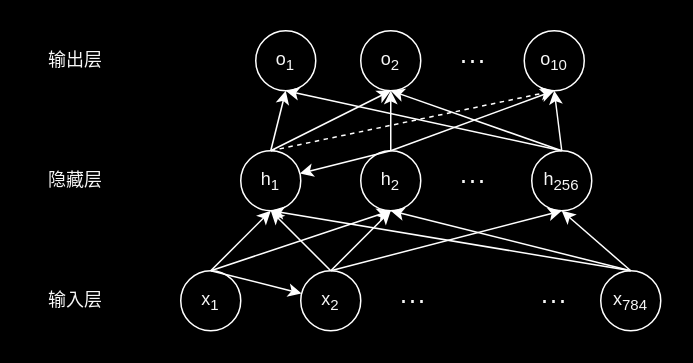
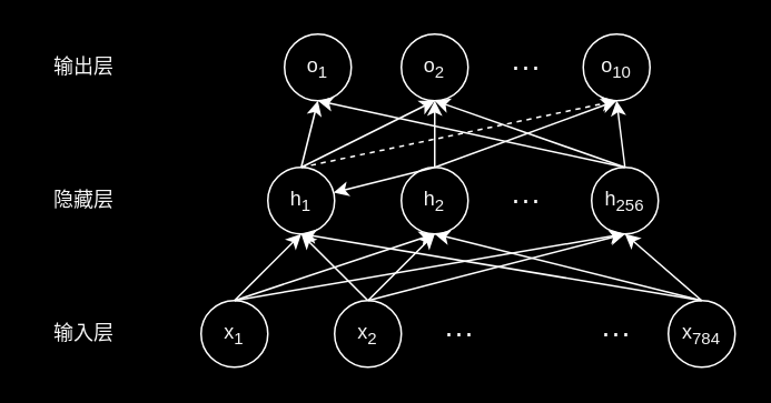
  <mxCell id="0" />
  <mxCell id="1" parent="0" />
  <mxCell id="2" style="rounded=0;orthogonalLoop=1;jettySize=auto;html=1;exitX=0.5;exitY=0;exitDx=0;exitDy=0;entryX=0.5;entryY=1;entryDx=0;entryDy=0;strokeColor=#FFFFFF;fontColor=#F7F7F7;" edge="1" parent="1" source="5" target="17"><mxGeometry relative="1" as="geometry" /></mxCell>
  <mxCell id="3" style="rounded=0;orthogonalLoop=1;jettySize=auto;html=1;exitX=0.5;exitY=0;exitDx=0;exitDy=0;entryX=0.5;entryY=1;entryDx=0;entryDy=0;strokeColor=#FFFFFF;fontColor=#F7F7F7;" edge="1" parent="1" source="5" target="21"><mxGeometry relative="1" as="geometry" /></mxCell>
- <mxCell id="4" style="rounded=0;orthogonalLoop=1;jettySize=auto;html=1;exitX=0.5;exitY=0;exitDx=0;exitDy=0;strokeColor=#FFFFFF;fontColor=#F7F7F7;" edge="1" parent="1" source="5" target="9"><mxGeometry relative="1" as="geometry" /></mxCell>
+ <mxCell id="4" style="rounded=0;orthogonalLoop=1;jettySize=auto;html=1;exitX=0.5;exitY=0;exitDx=0;exitDy=0;entryX=0.5;entryY=1;entryDx=0;entryDy=0;strokeColor=#FFFFFF;fontColor=#F7F7F7;" edge="1" parent="1" source="5" target="25"><mxGeometry relative="1" as="geometry" /></mxCell>
  <mxCell id="5" value="x&lt;sub&gt;1&lt;/sub&gt;" style="ellipse;whiteSpace=wrap;html=1;aspect=fixed;strokeColor=#FFFFFF;fontColor=#F7F7F7;fillColor=none;" vertex="1" parent="1"><mxGeometry x="120" y="180" width="40" height="40" as="geometry" /></mxCell>
  <mxCell id="6" style="rounded=0;orthogonalLoop=1;jettySize=auto;html=1;exitX=0.5;exitY=0;exitDx=0;exitDy=0;strokeColor=#FFFFFF;fontColor=#F7F7F7;" edge="1" parent="1" source="9"><mxGeometry relative="1" as="geometry"><mxPoint x="180" y="140" as="targetPoint" /></mxGeometry></mxCell>
  <mxCell id="7" style="rounded=0;orthogonalLoop=1;jettySize=auto;html=1;exitX=0.5;exitY=0;exitDx=0;exitDy=0;strokeColor=#FFFFFF;fontColor=#F7F7F7;" edge="1" parent="1" source="9"><mxGeometry relative="1" as="geometry"><mxPoint x="260" y="140" as="targetPoint" /></mxGeometry></mxCell>
  <mxCell id="8" style="rounded=0;orthogonalLoop=1;jettySize=auto;html=1;exitX=0.5;exitY=0;exitDx=0;exitDy=0;entryX=0.5;entryY=1;entryDx=0;entryDy=0;strokeColor=#FFFFFF;fontColor=#F7F7F7;" edge="1" parent="1" source="9" target="25"><mxGeometry relative="1" as="geometry" /></mxCell>
  <mxCell id="9" value="x&lt;sub&gt;2&lt;/sub&gt;" style="ellipse;whiteSpace=wrap;html=1;aspect=fixed;strokeColor=#FFFFFF;fontColor=#F7F7F7;fillColor=none;" vertex="1" parent="1"><mxGeometry x="200" y="180" width="40" height="40" as="geometry" /></mxCell>
  <mxCell id="10" style="rounded=0;orthogonalLoop=1;jettySize=auto;html=1;exitX=0.5;exitY=0;exitDx=0;exitDy=0;entryX=0.5;entryY=1;entryDx=0;entryDy=0;strokeColor=#FFFFFF;fontColor=#F7F7F7;" edge="1" parent="1" source="13" target="17"><mxGeometry relative="1" as="geometry" /></mxCell>
  <mxCell id="11" style="rounded=0;orthogonalLoop=1;jettySize=auto;html=1;exitX=0.5;exitY=0;exitDx=0;exitDy=0;entryX=0.5;entryY=1;entryDx=0;entryDy=0;strokeColor=#FFFFFF;fontColor=#F7F7F7;" edge="1" parent="1" source="13" target="21"><mxGeometry relative="1" as="geometry" /></mxCell>
  <mxCell id="12" style="rounded=0;orthogonalLoop=1;jettySize=auto;html=1;exitX=0.5;exitY=0;exitDx=0;exitDy=0;entryX=0.5;entryY=1;entryDx=0;entryDy=0;strokeColor=#FFFFFF;fontColor=#F7F7F7;" edge="1" parent="1" source="13" target="25"><mxGeometry relative="1" as="geometry" /></mxCell>
  <mxCell id="13" value="x&lt;sub&gt;784&lt;/sub&gt;" style="ellipse;whiteSpace=wrap;html=1;aspect=fixed;strokeColor=#FFFFFF;fontColor=#F7F7F7;fillColor=none;" vertex="1" parent="1"><mxGeometry x="400" y="180" width="40" height="40" as="geometry" /></mxCell>
  <mxCell id="14" style="rounded=0;orthogonalLoop=1;jettySize=auto;html=1;exitX=0.5;exitY=0;exitDx=0;exitDy=0;entryX=0.5;entryY=1;entryDx=0;entryDy=0;strokeColor=#FFFFFF;fontColor=#F7F7F7;" edge="1" parent="1" source="17" target="29"><mxGeometry relative="1" as="geometry" /></mxCell>
  <mxCell id="15" style="rounded=0;orthogonalLoop=1;jettySize=auto;html=1;exitX=0.5;exitY=0;exitDx=0;exitDy=0;entryX=0.5;entryY=1;entryDx=0;entryDy=0;strokeColor=#FFFFFF;fontColor=#F7F7F7;" edge="1" parent="1" source="17" target="30"><mxGeometry relative="1" as="geometry" /></mxCell>
  <mxCell id="16" style="rounded=0;orthogonalLoop=1;jettySize=auto;html=1;exitX=0.5;exitY=0;exitDx=0;exitDy=0;entryX=0.5;entryY=1;entryDx=0;entryDy=0;strokeColor=#FFFFFF;fontColor=#F7F7F7;dashed=1;" edge="1" parent="1" source="17" target="31"><mxGeometry relative="1" as="geometry" /></mxCell>
  <mxCell id="17" value="h&lt;sub&gt;1&lt;/sub&gt;" style="ellipse;whiteSpace=wrap;html=1;aspect=fixed;strokeColor=#FFFFFF;fontColor=#F7F7F7;fillColor=none;" vertex="1" parent="1"><mxGeometry x="160" y="100" width="40" height="40" as="geometry" /></mxCell>
  <mxCell id="18" style="rounded=0;orthogonalLoop=1;jettySize=auto;html=1;exitX=0.5;exitY=0;exitDx=0;exitDy=0;strokeColor=#FFFFFF;fontColor=#F7F7F7;" edge="1" parent="1" source="21" target="17"><mxGeometry relative="1" as="geometry" /></mxCell>
  <mxCell id="19" style="rounded=0;orthogonalLoop=1;jettySize=auto;html=1;exitX=0.5;exitY=0;exitDx=0;exitDy=0;entryX=0.5;entryY=1;entryDx=0;entryDy=0;strokeColor=#FFFFFF;fontColor=#F7F7F7;" edge="1" parent="1" source="21" target="30"><mxGeometry relative="1" as="geometry" /></mxCell>
  <mxCell id="20" style="rounded=0;orthogonalLoop=1;jettySize=auto;html=1;exitX=0.5;exitY=0;exitDx=0;exitDy=0;entryX=0.5;entryY=1;entryDx=0;entryDy=0;strokeColor=#FFFFFF;fontColor=#F7F7F7;" edge="1" parent="1" source="21" target="31"><mxGeometry relative="1" as="geometry" /></mxCell>
  <mxCell id="21" value="h&lt;sub&gt;2&lt;/sub&gt;" style="ellipse;whiteSpace=wrap;html=1;aspect=fixed;strokeColor=#FFFFFF;fontColor=#F7F7F7;fillColor=none;" vertex="1" parent="1"><mxGeometry x="240" y="100" width="40" height="40" as="geometry" /></mxCell>
  <mxCell id="22" style="rounded=0;orthogonalLoop=1;jettySize=auto;html=1;exitX=0.5;exitY=0;exitDx=0;exitDy=0;entryX=0.5;entryY=1;entryDx=0;entryDy=0;strokeColor=#FFFFFF;fontColor=#F7F7F7;" edge="1" parent="1" source="25" target="29"><mxGeometry relative="1" as="geometry" /></mxCell>
  <mxCell id="23" style="rounded=0;orthogonalLoop=1;jettySize=auto;html=1;exitX=0.5;exitY=0;exitDx=0;exitDy=0;entryX=0.5;entryY=1;entryDx=0;entryDy=0;strokeColor=#FFFFFF;fontColor=#F7F7F7;" edge="1" parent="1" source="25" target="30"><mxGeometry relative="1" as="geometry" /></mxCell>
  <mxCell id="24" style="rounded=0;orthogonalLoop=1;jettySize=auto;html=1;exitX=0.5;exitY=0;exitDx=0;exitDy=0;entryX=0.5;entryY=1;entryDx=0;entryDy=0;strokeColor=#FFFFFF;fontColor=#F7F7F7;" edge="1" parent="1" source="25" target="31"><mxGeometry relative="1" as="geometry" /></mxCell>
  <mxCell id="25" value="h&lt;sub&gt;256&lt;/sub&gt;" style="ellipse;whiteSpace=wrap;html=1;aspect=fixed;strokeColor=#FFFFFF;fontColor=#F7F7F7;fillColor=none;" vertex="1" parent="1"><mxGeometry x="354" y="100" width="40" height="40" as="geometry" /></mxCell>
  <mxCell id="26" value="&lt;font style=&quot;font-size: 18px;&quot;&gt;···&lt;/font&gt;" style="text;strokeColor=none;align=center;fillColor=none;html=1;verticalAlign=middle;whiteSpace=wrap;rounded=0;fontColor=#F7F7F7;" vertex="1" parent="1"><mxGeometry x="300" y="105" width="30" height="30" as="geometry" /></mxCell>
  <mxCell id="27" value="&lt;font style=&quot;font-size: 18px;&quot;&gt;···&lt;/font&gt;" style="text;strokeColor=none;align=center;fillColor=none;html=1;verticalAlign=middle;whiteSpace=wrap;rounded=0;fontColor=#F7F7F7;" vertex="1" parent="1"><mxGeometry x="260" y="185" width="30" height="30" as="geometry" /></mxCell>
  <mxCell id="28" value="&lt;font style=&quot;font-size: 18px;&quot;&gt;···&lt;/font&gt;" style="text;strokeColor=none;align=center;fillColor=none;html=1;verticalAlign=middle;whiteSpace=wrap;rounded=0;fontColor=#F7F7F7;" vertex="1" parent="1"><mxGeometry x="354" y="185" width="30" height="30" as="geometry" /></mxCell>
  <mxCell id="29" value="o&lt;sub&gt;1&lt;/sub&gt;" style="ellipse;whiteSpace=wrap;html=1;aspect=fixed;strokeColor=#FFFFFF;fontColor=#F7F7F7;fillColor=none;" vertex="1" parent="1"><mxGeometry x="170" y="20" width="40" height="40" as="geometry" /></mxCell>
  <mxCell id="30" value="o&lt;sub&gt;2&lt;/sub&gt;" style="ellipse;whiteSpace=wrap;html=1;aspect=fixed;strokeColor=#FFFFFF;fontColor=#F7F7F7;fillColor=none;" vertex="1" parent="1"><mxGeometry x="240" y="20" width="40" height="40" as="geometry" /></mxCell>
  <mxCell id="31" value="o&lt;sub&gt;10&lt;/sub&gt;" style="ellipse;whiteSpace=wrap;html=1;aspect=fixed;strokeColor=#FFFFFF;fontColor=#F7F7F7;fillColor=none;" vertex="1" parent="1"><mxGeometry x="349" y="20" width="40" height="40" as="geometry" /></mxCell>
  <mxCell id="32" value="&lt;font style=&quot;font-size: 18px;&quot;&gt;···&lt;/font&gt;" style="text;strokeColor=none;align=center;fillColor=none;html=1;verticalAlign=middle;whiteSpace=wrap;rounded=0;fontColor=#F7F7F7;" vertex="1" parent="1"><mxGeometry x="300" y="25" width="30" height="30" as="geometry" /></mxCell>
  <mxCell id="33" value="输入层" style="text;strokeColor=none;align=center;fillColor=none;html=1;verticalAlign=middle;whiteSpace=wrap;rounded=0;fontColor=#F7F7F7;" vertex="1" parent="1"><mxGeometry x="20" y="185" width="60" height="30" as="geometry" /></mxCell>
  <mxCell id="34" value="隐藏层" style="text;strokeColor=none;align=center;fillColor=none;html=1;verticalAlign=middle;whiteSpace=wrap;rounded=0;fontColor=#F7F7F7;" vertex="1" parent="1"><mxGeometry x="20" y="105" width="60" height="30" as="geometry" /></mxCell>
  <mxCell id="35" value="输出层" style="text;strokeColor=none;align=center;fillColor=none;html=1;verticalAlign=middle;whiteSpace=wrap;rounded=0;fontColor=#F7F7F7;" vertex="1" parent="1"><mxGeometry x="20" y="25" width="60" height="30" as="geometry" /></mxCell>
